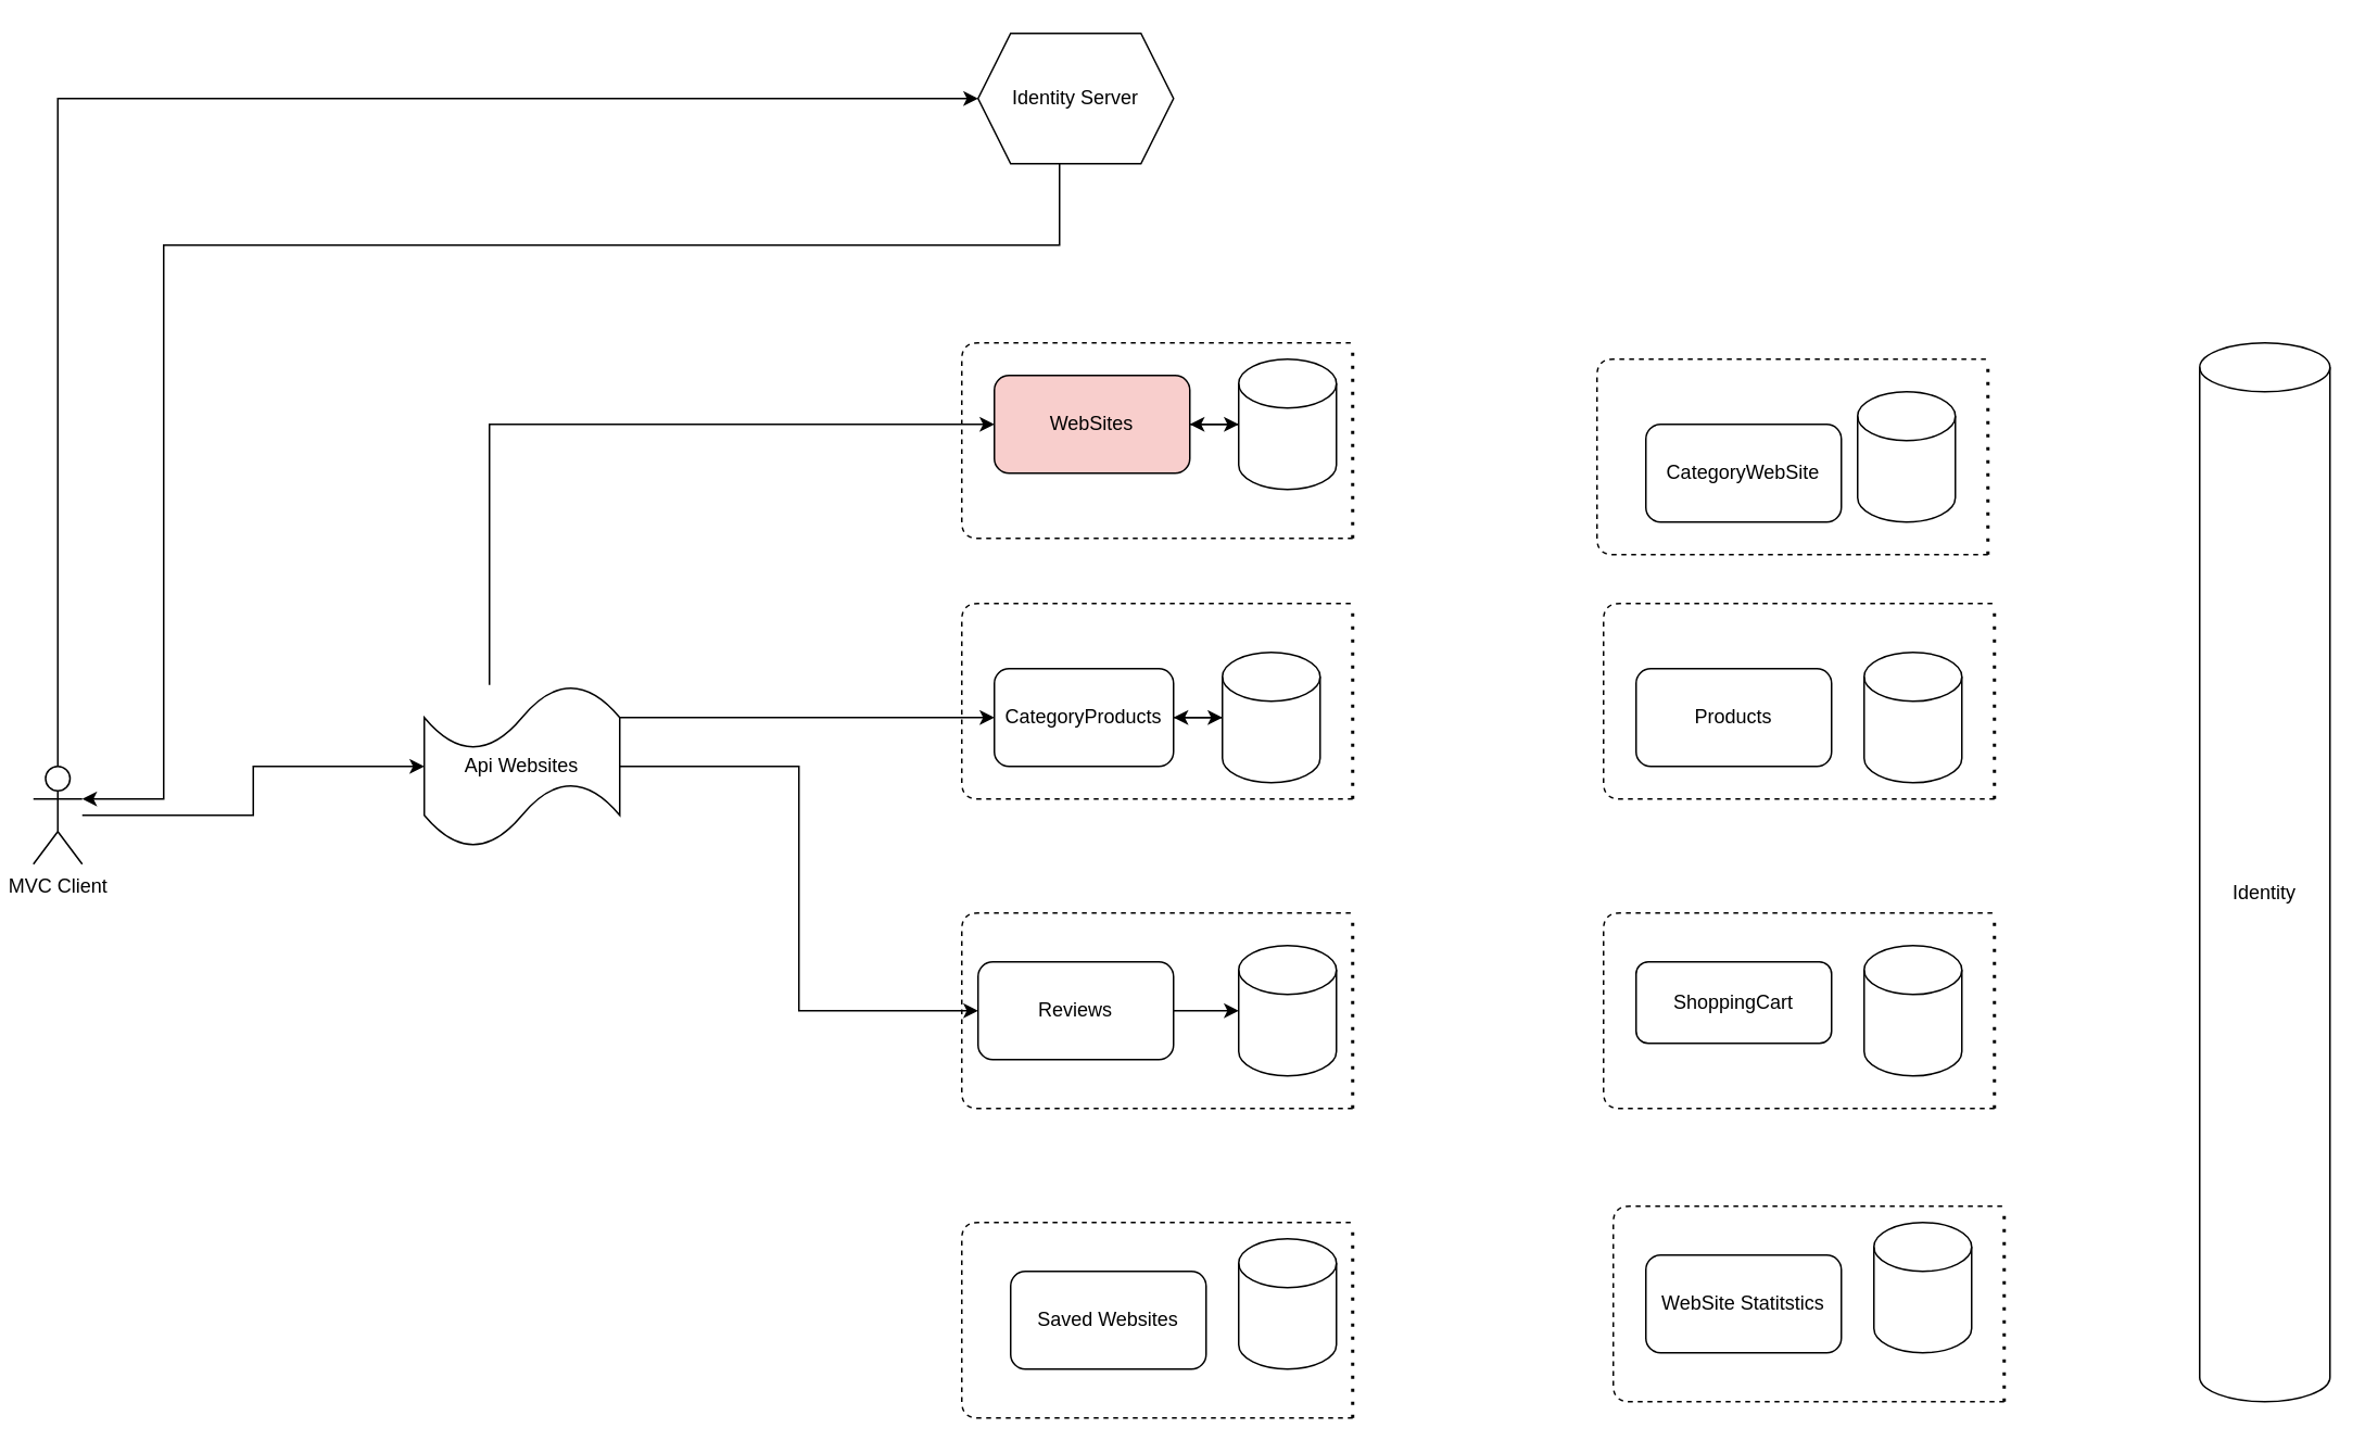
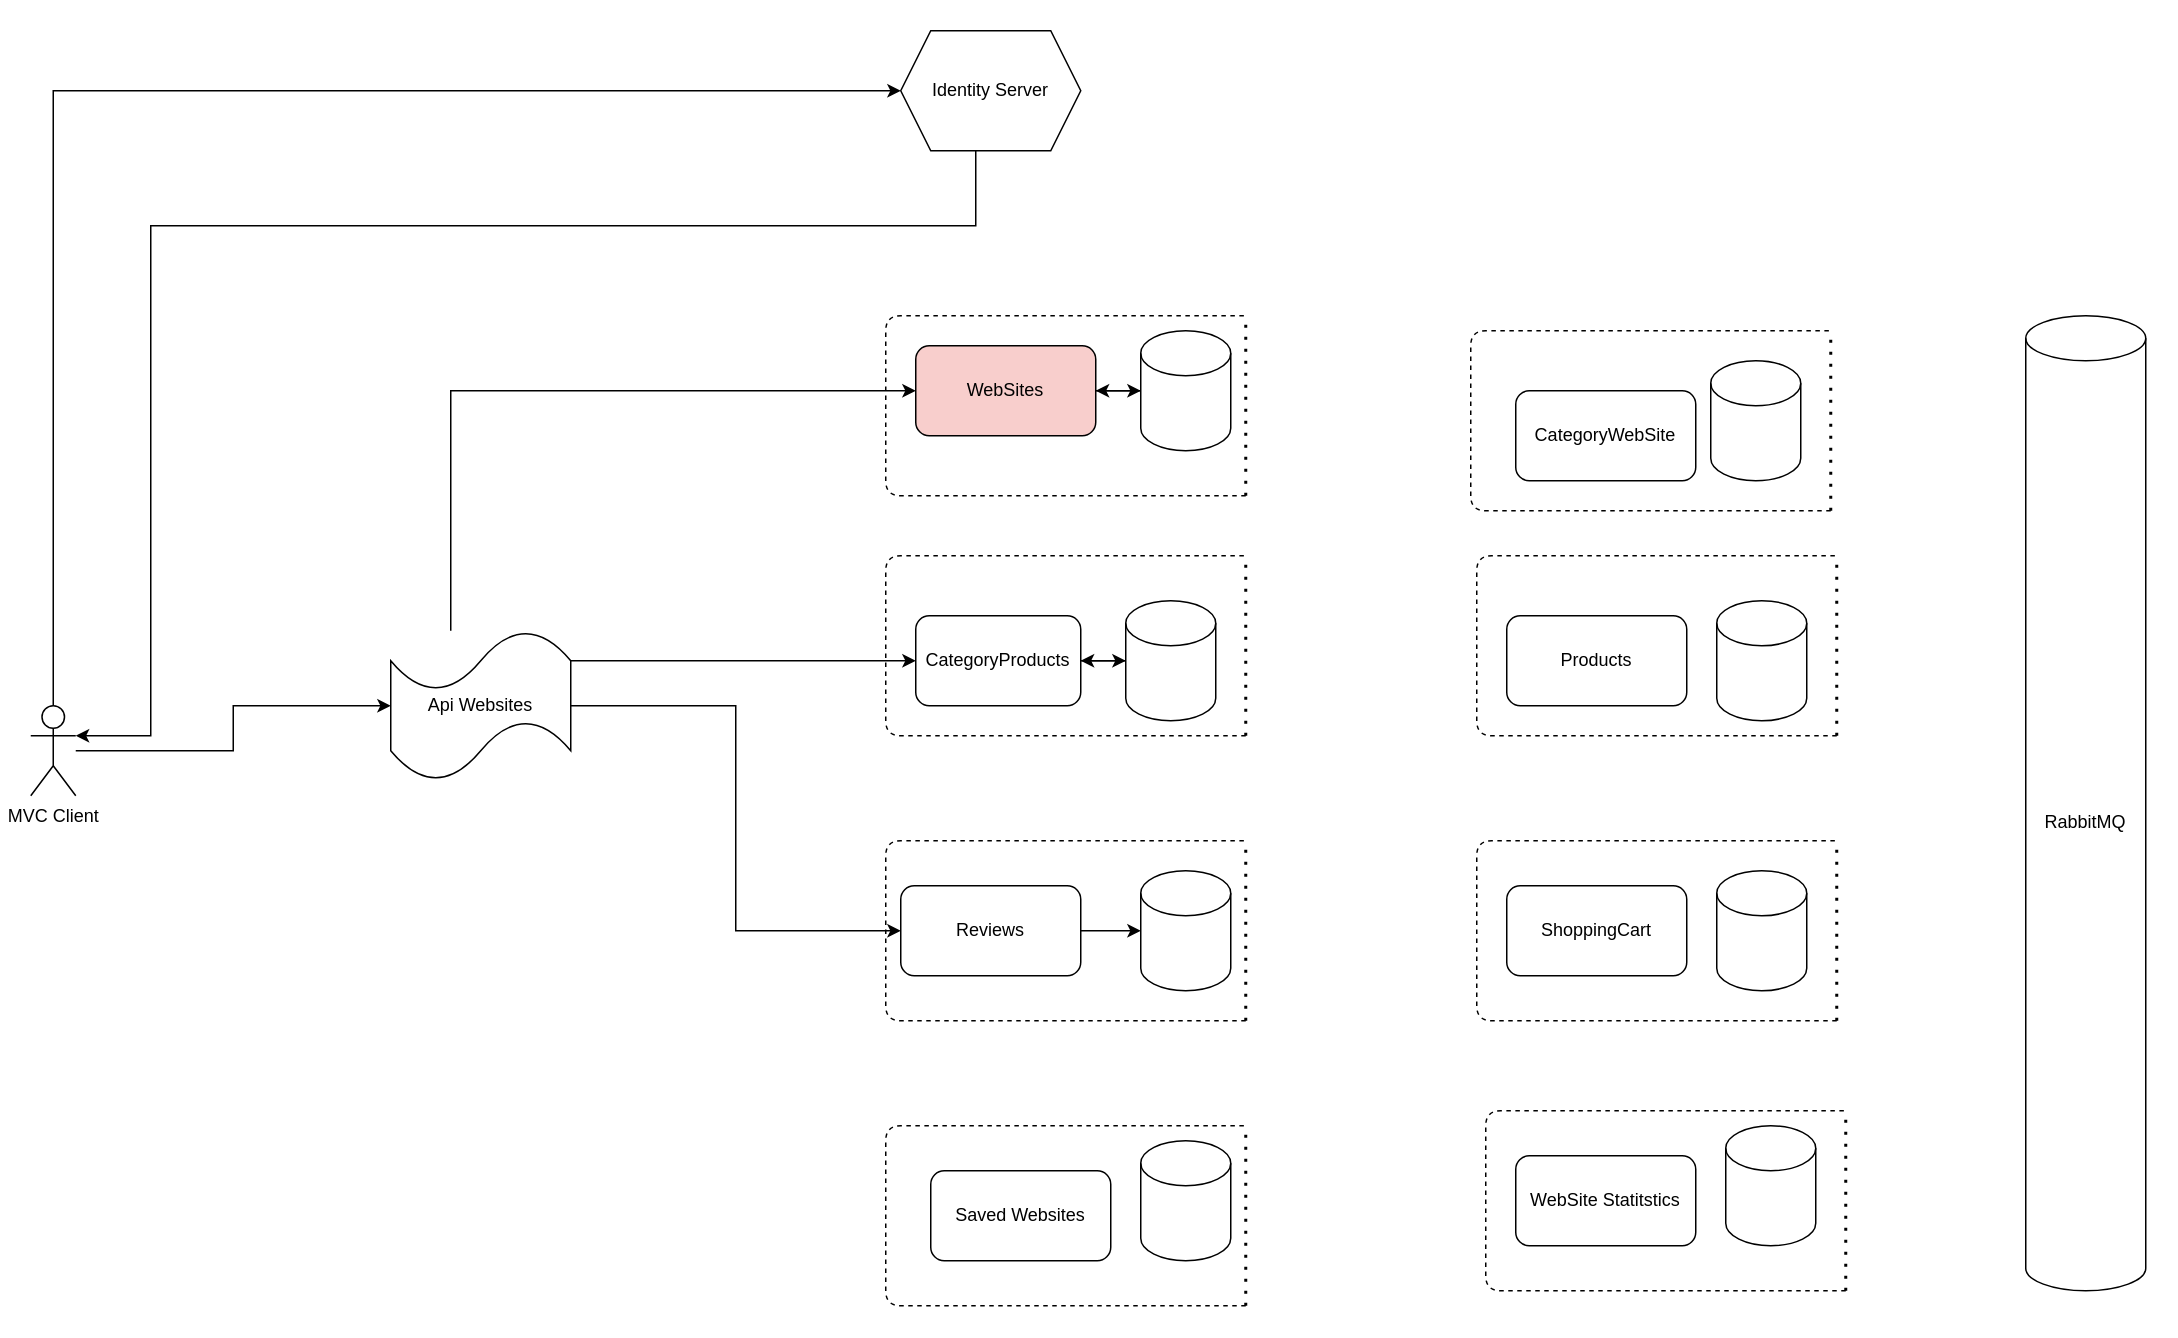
  <mxCell id="0" />
  <mxCell id="1" parent="0" />
  <mxCell id="2" value="CategoryWebSite" style="rounded=1;whiteSpace=wrap;html=1;" parent="1" vertex="1"><mxGeometry x="1010" y="260" width="120" height="60" as="geometry" /></mxCell>
  <mxCell id="3" style="edgeStyle=orthogonalEdgeStyle;rounded=0;orthogonalLoop=1;jettySize=auto;html=1;entryX=0;entryY=0.5;entryDx=0;entryDy=0;entryPerimeter=0;" edge="1" parent="1" source="4" target="15"><mxGeometry relative="1" as="geometry" /></mxCell>
  <mxCell id="4" value="WebSites" style="rounded=1;whiteSpace=wrap;html=1;fillColor=#f8cecc;" parent="1" vertex="1"><mxGeometry x="610" y="230" width="120" height="60" as="geometry" /></mxCell>
  <mxCell id="5" value="Products" style="rounded=1;whiteSpace=wrap;html=1;" parent="1" vertex="1"><mxGeometry x="1004" y="410" width="120" height="60" as="geometry" /></mxCell>
  <mxCell id="6" style="edgeStyle=orthogonalEdgeStyle;rounded=0;orthogonalLoop=1;jettySize=auto;html=1;exitX=1;exitY=0.5;exitDx=0;exitDy=0;entryX=1;entryY=0.5;entryDx=0;entryDy=0;" edge="1" parent="1" source="8" target="8"><mxGeometry relative="1" as="geometry" /></mxCell>
  <mxCell id="7" style="edgeStyle=orthogonalEdgeStyle;rounded=0;orthogonalLoop=1;jettySize=auto;html=1;entryX=0;entryY=0.5;entryDx=0;entryDy=0;entryPerimeter=0;" edge="1" parent="1" source="8" target="21"><mxGeometry relative="1" as="geometry" /></mxCell>
  <mxCell id="8" value="CategoryProducts" style="rounded=1;whiteSpace=wrap;html=1;" parent="1" vertex="1"><mxGeometry x="610" y="410" width="110" height="60" as="geometry" /></mxCell>
- <mxCell id="9" value="ShoppingCart" style="rounded=1;whiteSpace=wrap;html=1;" parent="1" vertex="1"><mxGeometry x="1004" y="590" width="120" height="50" as="geometry" /></mxCell>
+ <mxCell id="9" value="ShoppingCart" style="rounded=1;whiteSpace=wrap;html=1;" parent="1" vertex="1"><mxGeometry x="1004" y="590" width="120" height="60" as="geometry" /></mxCell>
  <mxCell id="10" value="Saved Websites" style="rounded=1;whiteSpace=wrap;html=1;" parent="1" vertex="1"><mxGeometry x="620" y="780" width="120" height="60" as="geometry" /></mxCell>
  <mxCell id="11" value="WebSite Statitstics" style="rounded=1;whiteSpace=wrap;html=1;" parent="1" vertex="1"><mxGeometry x="1010" y="770" width="120" height="60" as="geometry" /></mxCell>
  <mxCell id="12" value="" style="edgeStyle=orthogonalEdgeStyle;rounded=0;orthogonalLoop=1;jettySize=auto;html=1;" edge="1" parent="1" source="13" target="22"><mxGeometry relative="1" as="geometry" /></mxCell>
  <mxCell id="13" value="Reviews" style="rounded=1;whiteSpace=wrap;html=1;" parent="1" vertex="1"><mxGeometry x="600" y="590" width="120" height="60" as="geometry" /></mxCell>
  <mxCell id="14" style="edgeStyle=orthogonalEdgeStyle;rounded=0;orthogonalLoop=1;jettySize=auto;html=1;" edge="1" parent="1" source="15" target="4"><mxGeometry relative="1" as="geometry" /></mxCell>
  <mxCell id="15" value="" style="shape=cylinder3;whiteSpace=wrap;html=1;boundedLbl=1;backgroundOutline=1;size=15;" parent="1" vertex="1"><mxGeometry x="760" y="220" width="60" height="80" as="geometry" /></mxCell>
  <mxCell id="16" value="" style="shape=cylinder3;whiteSpace=wrap;html=1;boundedLbl=1;backgroundOutline=1;size=15;" parent="1" vertex="1"><mxGeometry x="1140" y="240" width="60" height="80" as="geometry" /></mxCell>
  <mxCell id="17" value="" style="shape=cylinder3;whiteSpace=wrap;html=1;boundedLbl=1;backgroundOutline=1;size=15;" parent="1" vertex="1"><mxGeometry x="1144" y="400" width="60" height="80" as="geometry" /></mxCell>
  <mxCell id="18" value="" style="shape=cylinder3;whiteSpace=wrap;html=1;boundedLbl=1;backgroundOutline=1;size=15;" parent="1" vertex="1"><mxGeometry x="1144" y="580" width="60" height="80" as="geometry" /></mxCell>
  <mxCell id="19" value="" style="shape=cylinder3;whiteSpace=wrap;html=1;boundedLbl=1;backgroundOutline=1;size=15;" parent="1" vertex="1"><mxGeometry x="1150" y="750" width="60" height="80" as="geometry" /></mxCell>
  <mxCell id="20" value="" style="edgeStyle=orthogonalEdgeStyle;rounded=0;orthogonalLoop=1;jettySize=auto;html=1;" edge="1" parent="1" source="21" target="8"><mxGeometry relative="1" as="geometry" /></mxCell>
  <mxCell id="21" value="" style="shape=cylinder3;whiteSpace=wrap;html=1;boundedLbl=1;backgroundOutline=1;size=15;" parent="1" vertex="1"><mxGeometry x="750" y="400" width="60" height="80" as="geometry" /></mxCell>
  <mxCell id="22" value="" style="shape=cylinder3;whiteSpace=wrap;html=1;boundedLbl=1;backgroundOutline=1;size=15;" parent="1" vertex="1"><mxGeometry x="760" y="580" width="60" height="80" as="geometry" /></mxCell>
  <mxCell id="23" value="" style="shape=cylinder3;whiteSpace=wrap;html=1;boundedLbl=1;backgroundOutline=1;size=15;" parent="1" vertex="1"><mxGeometry x="760" y="760" width="60" height="80" as="geometry" /></mxCell>
  <mxCell id="24" style="edgeStyle=orthogonalEdgeStyle;rounded=0;orthogonalLoop=1;jettySize=auto;html=1;entryX=0;entryY=0.5;entryDx=0;entryDy=0;" edge="1" parent="1" source="27" target="4"><mxGeometry relative="1" as="geometry"><Array as="points"><mxPoint x="300" y="260" /></Array></mxGeometry></mxCell>
  <mxCell id="25" style="edgeStyle=orthogonalEdgeStyle;rounded=0;orthogonalLoop=1;jettySize=auto;html=1;entryX=0;entryY=0.5;entryDx=0;entryDy=0;" edge="1" parent="1" source="27" target="8"><mxGeometry relative="1" as="geometry"><Array as="points"><mxPoint x="440" y="440" /><mxPoint x="440" y="440" /></Array></mxGeometry></mxCell>
  <mxCell id="26" style="edgeStyle=orthogonalEdgeStyle;rounded=0;orthogonalLoop=1;jettySize=auto;html=1;entryX=0;entryY=0.5;entryDx=0;entryDy=0;" edge="1" parent="1" source="27" target="13"><mxGeometry relative="1" as="geometry" /></mxCell>
  <mxCell id="27" value="Api Websites" style="shape=tape;whiteSpace=wrap;html=1;" parent="1" vertex="1"><mxGeometry x="260" y="420" width="120" height="100" as="geometry" /></mxCell>
  <mxCell id="28" style="edgeStyle=orthogonalEdgeStyle;rounded=0;orthogonalLoop=1;jettySize=auto;html=1;" parent="1" source="30" target="32" edge="1"><mxGeometry relative="1" as="geometry"><Array as="points"><mxPoint x="35" y="60" /></Array></mxGeometry></mxCell>
  <mxCell id="29" style="edgeStyle=orthogonalEdgeStyle;rounded=0;orthogonalLoop=1;jettySize=auto;html=1;entryX=0;entryY=0.5;entryDx=0;entryDy=0;entryPerimeter=0;" parent="1" source="30" target="27" edge="1"><mxGeometry relative="1" as="geometry" /></mxCell>
  <mxCell id="30" value="MVC Client&lt;br&gt;" style="shape=umlActor;verticalLabelPosition=bottom;verticalAlign=top;html=1;outlineConnect=0;" parent="1" vertex="1"><mxGeometry x="20" y="470" width="30" height="60" as="geometry" /></mxCell>
  <mxCell id="31" style="edgeStyle=orthogonalEdgeStyle;rounded=0;orthogonalLoop=1;jettySize=auto;html=1;entryX=1;entryY=0.333;entryDx=0;entryDy=0;entryPerimeter=0;" parent="1" source="32" target="30" edge="1"><mxGeometry relative="1" as="geometry"><Array as="points"><mxPoint x="650" y="150" /><mxPoint x="100" y="150" /><mxPoint x="100" y="490" /></Array></mxGeometry></mxCell>
  <mxCell id="32" value="&lt;span&gt;Identity Server&lt;/span&gt;" style="shape=hexagon;perimeter=hexagonPerimeter2;whiteSpace=wrap;html=1;fixedSize=1;" parent="1" vertex="1"><mxGeometry x="600" y="20" width="120" height="80" as="geometry" /></mxCell>
  <mxCell id="33" value="" style="endArrow=none;dashed=1;html=1;dashPattern=1 3;strokeWidth=2;" parent="1" edge="1"><mxGeometry width="50" height="50" relative="1" as="geometry"><mxPoint x="1224" y="490" as="sourcePoint" /><mxPoint x="1224" y="370" as="targetPoint" /></mxGeometry></mxCell>
  <mxCell id="34" value="" style="endArrow=none;dashed=1;html=1;dashPattern=1 3;strokeWidth=2;" parent="1" edge="1"><mxGeometry width="50" height="50" relative="1" as="geometry"><mxPoint x="830" y="490" as="sourcePoint" /><mxPoint x="830" y="370" as="targetPoint" /></mxGeometry></mxCell>
  <mxCell id="35" value="" style="endArrow=none;dashed=1;html=1;dashPattern=1 3;strokeWidth=2;" parent="1" edge="1"><mxGeometry width="50" height="50" relative="1" as="geometry"><mxPoint x="1220" y="340" as="sourcePoint" /><mxPoint x="1220" y="220" as="targetPoint" /></mxGeometry></mxCell>
  <mxCell id="36" value="" style="endArrow=none;dashed=1;html=1;dashPattern=1 3;strokeWidth=2;" parent="1" edge="1"><mxGeometry width="50" height="50" relative="1" as="geometry"><mxPoint x="1224" y="680" as="sourcePoint" /><mxPoint x="1224" y="560" as="targetPoint" /></mxGeometry></mxCell>
  <mxCell id="37" value="" style="endArrow=none;dashed=1;html=1;" parent="1" edge="1"><mxGeometry width="50" height="50" relative="1" as="geometry"><mxPoint x="1224" y="490" as="sourcePoint" /><mxPoint x="1224" y="370" as="targetPoint" /><Array as="points"><mxPoint x="984" y="490" /><mxPoint x="984" y="370" /><mxPoint x="1124" y="370" /></Array></mxGeometry></mxCell>
  <mxCell id="38" value="" style="endArrow=none;dashed=1;html=1;" parent="1" edge="1"><mxGeometry width="50" height="50" relative="1" as="geometry"><mxPoint x="830" y="490" as="sourcePoint" /><mxPoint x="830" y="370" as="targetPoint" /><Array as="points"><mxPoint x="590" y="490" /><mxPoint x="590" y="420" /><mxPoint x="590" y="370" /><mxPoint x="730" y="370" /></Array></mxGeometry></mxCell>
  <mxCell id="39" value="" style="endArrow=none;dashed=1;html=1;dashPattern=1 3;strokeWidth=2;" parent="1" edge="1"><mxGeometry width="50" height="50" relative="1" as="geometry"><mxPoint x="1230" y="860" as="sourcePoint" /><mxPoint x="1230" y="740" as="targetPoint" /></mxGeometry></mxCell>
  <mxCell id="40" value="" style="endArrow=none;dashed=1;html=1;" parent="1" edge="1"><mxGeometry width="50" height="50" relative="1" as="geometry"><mxPoint x="1224" y="680" as="sourcePoint" /><mxPoint x="1224" y="560" as="targetPoint" /><Array as="points"><mxPoint x="984" y="680" /><mxPoint x="984" y="560" /><mxPoint x="1124" y="560" /></Array></mxGeometry></mxCell>
  <mxCell id="41" value="" style="endArrow=none;dashed=1;html=1;dashPattern=1 3;strokeWidth=2;" parent="1" edge="1"><mxGeometry width="50" height="50" relative="1" as="geometry"><mxPoint x="830" y="870" as="sourcePoint" /><mxPoint x="830" y="750" as="targetPoint" /></mxGeometry></mxCell>
  <mxCell id="42" value="" style="endArrow=none;dashed=1;html=1;" parent="1" edge="1"><mxGeometry width="50" height="50" relative="1" as="geometry"><mxPoint x="1230" y="860" as="sourcePoint" /><mxPoint x="1230" y="740" as="targetPoint" /><Array as="points"><mxPoint x="990" y="860" /><mxPoint x="990" y="740" /><mxPoint x="1130" y="740" /></Array></mxGeometry></mxCell>
  <mxCell id="43" value="" style="endArrow=none;dashed=1;html=1;" parent="1" edge="1"><mxGeometry width="50" height="50" relative="1" as="geometry"><mxPoint x="1220" y="340" as="sourcePoint" /><mxPoint x="1220" y="220" as="targetPoint" /><Array as="points"><mxPoint x="980" y="340" /><mxPoint x="980" y="220" /><mxPoint x="1120" y="220" /></Array></mxGeometry></mxCell>
  <mxCell id="44" value="" style="endArrow=none;dashed=1;html=1;dashPattern=1 3;strokeWidth=2;" parent="1" edge="1"><mxGeometry width="50" height="50" relative="1" as="geometry"><mxPoint x="830" y="680" as="sourcePoint" /><mxPoint x="830" y="560" as="targetPoint" /></mxGeometry></mxCell>
  <mxCell id="45" value="" style="endArrow=none;dashed=1;html=1;" parent="1" edge="1"><mxGeometry width="50" height="50" relative="1" as="geometry"><mxPoint x="830" y="680" as="sourcePoint" /><mxPoint x="830" y="560" as="targetPoint" /><Array as="points"><mxPoint x="590" y="680" /><mxPoint x="590" y="560" /><mxPoint x="730" y="560" /></Array></mxGeometry></mxCell>
  <mxCell id="46" value="" style="endArrow=none;dashed=1;html=1;" parent="1" edge="1"><mxGeometry width="50" height="50" relative="1" as="geometry"><mxPoint x="830" y="870" as="sourcePoint" /><mxPoint x="830" y="750" as="targetPoint" /><Array as="points"><mxPoint x="590" y="870" /><mxPoint x="590" y="750" /><mxPoint x="730" y="750" /></Array></mxGeometry></mxCell>
  <mxCell id="47" value="" style="endArrow=none;dashed=1;html=1;dashPattern=1 3;strokeWidth=2;" parent="1" edge="1"><mxGeometry width="50" height="50" relative="1" as="geometry"><mxPoint x="830" y="330" as="sourcePoint" /><mxPoint x="830" y="210" as="targetPoint" /></mxGeometry></mxCell>
  <mxCell id="48" value="" style="endArrow=none;dashed=1;html=1;" parent="1" edge="1"><mxGeometry width="50" height="50" relative="1" as="geometry"><mxPoint x="830" y="330" as="sourcePoint" /><mxPoint x="830" y="210" as="targetPoint" /><Array as="points"><mxPoint x="590" y="330" /><mxPoint x="590" y="210" /><mxPoint x="730" y="210" /></Array></mxGeometry></mxCell>
- <mxCell id="49" value="Identity" style="shape=cylinder3;whiteSpace=wrap;html=1;boundedLbl=1;backgroundOutline=1;size=15;" parent="1" vertex="1"><mxGeometry x="1350" y="210" width="80" height="650" as="geometry" /></mxCell>
+ <mxCell id="49" value="RabbitMQ" style="shape=cylinder3;whiteSpace=wrap;html=1;boundedLbl=1;backgroundOutline=1;size=15;" parent="1" vertex="1"><mxGeometry x="1350" y="210" width="80" height="650" as="geometry" /></mxCell>
